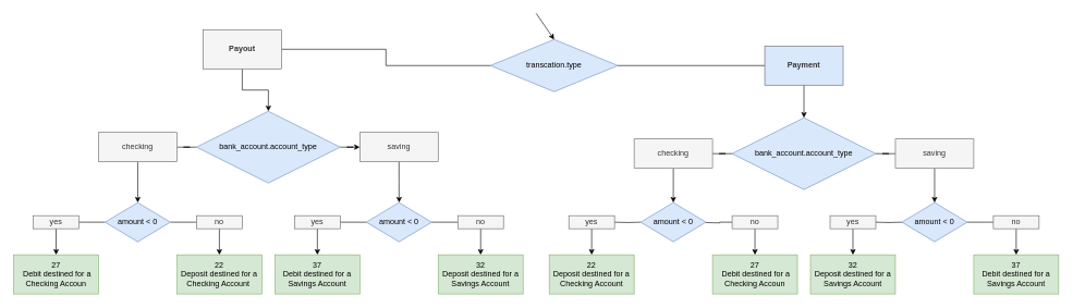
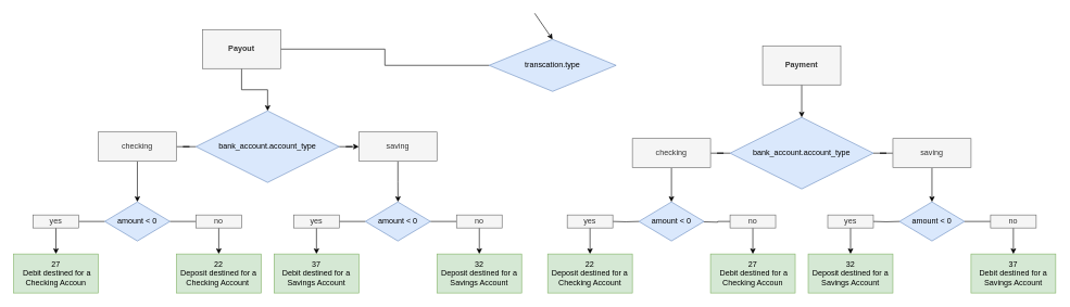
  <mxCell id="0" />
  <mxCell id="1" parent="0" />
  <mxCell id="2" style="edgeStyle=orthogonalEdgeStyle;rounded=0;orthogonalLoop=1;jettySize=auto;html=1;entryX=0;entryY=0.5;entryDx=0;entryDy=0;" edge="1" parent="1" source="4" target="6"><mxGeometry relative="1" as="geometry" /></mxCell>
  <mxCell id="3" style="edgeStyle=orthogonalEdgeStyle;rounded=0;orthogonalLoop=1;jettySize=auto;html=1;entryX=1;entryY=0.5;entryDx=0;entryDy=0;endArrow=none;endFill=0;" edge="1" parent="1" source="4" target="8"><mxGeometry relative="1" as="geometry" /></mxCell>
  <mxCell id="4" value="bank_account.account_type" style="rhombus;whiteSpace=wrap;html=1;fillColor=#dae8fc;strokeColor=#6c8ebf;" vertex="1" parent="1"><mxGeometry x="300" y="170" width="220" height="110" as="geometry" /></mxCell>
  <mxCell id="5" style="edgeStyle=orthogonalEdgeStyle;rounded=0;orthogonalLoop=1;jettySize=auto;html=1;entryX=0.5;entryY=0;entryDx=0;entryDy=0;" edge="1" parent="1" source="6"><mxGeometry relative="1" as="geometry"><mxPoint x="610.176" y="310" as="targetPoint" /></mxGeometry></mxCell>
  <mxCell id="6" value="saving" style="rounded=0;whiteSpace=wrap;html=1;fillColor=#f5f5f5;strokeColor=#666666;fontColor=#333333;" vertex="1" parent="1"><mxGeometry x="550" y="202.5" width="120" height="45" as="geometry" /></mxCell>
  <mxCell id="7" style="edgeStyle=orthogonalEdgeStyle;rounded=0;orthogonalLoop=1;jettySize=auto;html=1;entryX=0.5;entryY=0;entryDx=0;entryDy=0;" edge="1" parent="1" source="8" target="11"><mxGeometry relative="1" as="geometry" /></mxCell>
  <mxCell id="8" value="checking" style="rounded=0;whiteSpace=wrap;html=1;fillColor=#f5f5f5;strokeColor=#666666;fontColor=#333333;" vertex="1" parent="1"><mxGeometry x="150" y="202.5" width="120" height="45" as="geometry" /></mxCell>
  <mxCell id="9" style="edgeStyle=orthogonalEdgeStyle;rounded=0;orthogonalLoop=1;jettySize=auto;html=1;entryX=0;entryY=0.5;entryDx=0;entryDy=0;endArrow=none;endFill=0;" edge="1" parent="1" source="11" target="15"><mxGeometry relative="1" as="geometry" /></mxCell>
  <mxCell id="10" value="" style="edgeStyle=orthogonalEdgeStyle;rounded=0;orthogonalLoop=1;jettySize=auto;html=1;endArrow=none;endFill=0;" edge="1" parent="1" source="11" target="13"><mxGeometry relative="1" as="geometry" /></mxCell>
  <mxCell id="11" value="amount &amp;lt; 0" style="rhombus;whiteSpace=wrap;html=1;fillColor=#dae8fc;strokeColor=#6c8ebf;" vertex="1" parent="1"><mxGeometry x="160" y="310" width="100" height="60" as="geometry" /></mxCell>
  <mxCell id="12" style="edgeStyle=orthogonalEdgeStyle;rounded=0;orthogonalLoop=1;jettySize=auto;html=1;" edge="1" parent="1" source="13" target="16"><mxGeometry relative="1" as="geometry" /></mxCell>
  <mxCell id="13" value="yes" style="rounded=0;whiteSpace=wrap;html=1;fillColor=#f5f5f5;strokeColor=#666666;fontColor=#333333;" vertex="1" parent="1"><mxGeometry x="50" y="330" width="70" height="20" as="geometry" /></mxCell>
  <mxCell id="14" style="edgeStyle=orthogonalEdgeStyle;rounded=0;orthogonalLoop=1;jettySize=auto;html=1;" edge="1" parent="1" source="15" target="17"><mxGeometry relative="1" as="geometry" /></mxCell>
  <mxCell id="15" value="no" style="rounded=0;whiteSpace=wrap;html=1;fillColor=#f5f5f5;strokeColor=#666666;fontColor=#333333;" vertex="1" parent="1"><mxGeometry x="300" y="330" width="70" height="20" as="geometry" /></mxCell>
  <mxCell id="16" value="27&lt;br&gt;&amp;nbsp;Debit destined for a Checking Accoun" style="rounded=0;whiteSpace=wrap;html=1;fillColor=#d5e8d4;strokeColor=#82b366;" vertex="1" parent="1"><mxGeometry x="20" y="390" width="130" height="60" as="geometry" /></mxCell>
  <mxCell id="17" value="22&lt;br&gt;Deposit destined for a Checking Account&amp;nbsp;" style="rounded=0;whiteSpace=wrap;html=1;fillColor=#d5e8d4;strokeColor=#82b366;" vertex="1" parent="1"><mxGeometry x="270" y="390" width="130" height="60" as="geometry" /></mxCell>
  <mxCell id="18" style="edgeStyle=orthogonalEdgeStyle;rounded=0;orthogonalLoop=1;jettySize=auto;html=1;entryX=0;entryY=0.5;entryDx=0;entryDy=0;endArrow=none;endFill=0;" edge="1" parent="1" source="20" target="24"><mxGeometry relative="1" as="geometry" /></mxCell>
  <mxCell id="19" style="edgeStyle=orthogonalEdgeStyle;rounded=0;orthogonalLoop=1;jettySize=auto;html=1;entryX=1;entryY=0.5;entryDx=0;entryDy=0;endArrow=none;endFill=0;" edge="1" parent="1" source="20" target="22"><mxGeometry relative="1" as="geometry" /></mxCell>
  <mxCell id="20" value="amount &amp;lt; 0" style="rhombus;whiteSpace=wrap;html=1;fillColor=#dae8fc;strokeColor=#6c8ebf;" vertex="1" parent="1"><mxGeometry x="560" y="310" width="100" height="60" as="geometry" /></mxCell>
  <mxCell id="21" style="edgeStyle=orthogonalEdgeStyle;rounded=0;orthogonalLoop=1;jettySize=auto;html=1;entryX=0.5;entryY=0;entryDx=0;entryDy=0;" edge="1" parent="1" source="22" target="25"><mxGeometry relative="1" as="geometry" /></mxCell>
  <mxCell id="22" value="yes" style="rounded=0;whiteSpace=wrap;html=1;fillColor=#f5f5f5;strokeColor=#666666;fontColor=#333333;" vertex="1" parent="1"><mxGeometry x="450" y="330" width="70" height="20" as="geometry" /></mxCell>
  <mxCell id="23" style="edgeStyle=orthogonalEdgeStyle;rounded=0;orthogonalLoop=1;jettySize=auto;html=1;" edge="1" parent="1" source="24" target="26"><mxGeometry relative="1" as="geometry" /></mxCell>
  <mxCell id="24" value="no" style="rounded=0;whiteSpace=wrap;html=1;fillColor=#f5f5f5;strokeColor=#666666;fontColor=#333333;" vertex="1" parent="1"><mxGeometry x="700" y="330" width="70" height="20" as="geometry" /></mxCell>
  <mxCell id="25" value="37&lt;br&gt; Debit destined for a Savings Account" style="rounded=0;whiteSpace=wrap;html=1;fillColor=#d5e8d4;strokeColor=#82b366;" vertex="1" parent="1"><mxGeometry x="420" y="390" width="130" height="60" as="geometry" /></mxCell>
  <mxCell id="26" value="32&lt;br&gt;Deposit destined for a Savings Account" style="rounded=0;whiteSpace=wrap;html=1;fillColor=#d5e8d4;strokeColor=#82b366;" vertex="1" parent="1"><mxGeometry x="670" y="390" width="130" height="60" as="geometry" /></mxCell>
  <mxCell id="27" style="edgeStyle=orthogonalEdgeStyle;rounded=0;orthogonalLoop=1;jettySize=auto;html=1;entryX=1;entryY=0.5;entryDx=0;entryDy=0;endArrow=none;endFill=0;" edge="1" parent="1" source="29" target="31"><mxGeometry relative="1" as="geometry" /></mxCell>
- <mxCell id="28" style="edgeStyle=orthogonalEdgeStyle;rounded=0;orthogonalLoop=1;jettySize=auto;html=1;entryX=0;entryY=0.5;entryDx=0;entryDy=0;endArrow=none;endFill=0;" edge="1" parent="1" source="29" target="42"><mxGeometry relative="1" as="geometry" /></mxCell>
  <mxCell id="29" value="transcation.type" style="rhombus;whiteSpace=wrap;html=1;fillColor=#dae8fc;strokeColor=#6c8ebf;" vertex="1" parent="1"><mxGeometry x="750" y="60" width="195" height="80" as="geometry" /></mxCell>
  <mxCell id="30" style="edgeStyle=orthogonalEdgeStyle;rounded=0;orthogonalLoop=1;jettySize=auto;html=1;" edge="1" parent="1" source="31" target="4"><mxGeometry relative="1" as="geometry" /></mxCell>
  <mxCell id="31" value="Payout" style="rounded=0;whiteSpace=wrap;html=1;fillColor=#f5f5f5;strokeColor=#666666;fontColor=#333333;fontStyle=1" vertex="1" parent="1"><mxGeometry x="310" y="45" width="120" height="60" as="geometry" /></mxCell>
  <mxCell id="32" style="edgeStyle=orthogonalEdgeStyle;rounded=0;orthogonalLoop=1;jettySize=auto;html=1;entryX=0;entryY=0.5;entryDx=0;entryDy=0;endArrow=none;endFill=0;" edge="1" parent="1" source="34" target="36"><mxGeometry relative="1" as="geometry" /></mxCell>
  <mxCell id="33" style="edgeStyle=orthogonalEdgeStyle;rounded=0;orthogonalLoop=1;jettySize=auto;html=1;entryX=1;entryY=0.5;entryDx=0;entryDy=0;endArrow=none;endFill=0;" edge="1" parent="1" source="34" target="38"><mxGeometry relative="1" as="geometry" /></mxCell>
  <mxCell id="34" value="bank_account.account_type" style="rhombus;whiteSpace=wrap;html=1;fillColor=#dae8fc;strokeColor=#6c8ebf;" vertex="1" parent="1"><mxGeometry x="1120" y="180" width="220" height="110" as="geometry" /></mxCell>
  <mxCell id="35" style="edgeStyle=orthogonalEdgeStyle;rounded=0;orthogonalLoop=1;jettySize=auto;html=1;entryX=0.5;entryY=0;entryDx=0;entryDy=0;endArrow=classic;endFill=1;" edge="1" parent="1" source="36" target="46"><mxGeometry relative="1" as="geometry" /></mxCell>
  <mxCell id="36" value="saving" style="rounded=0;whiteSpace=wrap;html=1;fillColor=#f5f5f5;strokeColor=#666666;fontColor=#333333;" vertex="1" parent="1"><mxGeometry x="1370" y="212.5" width="120" height="45" as="geometry" /></mxCell>
  <mxCell id="37" style="edgeStyle=orthogonalEdgeStyle;rounded=0;orthogonalLoop=1;jettySize=auto;html=1;entryX=0.5;entryY=0;entryDx=0;entryDy=0;endArrow=classic;endFill=1;" edge="1" parent="1" source="38" target="44"><mxGeometry relative="1" as="geometry" /></mxCell>
  <mxCell id="38" value="checking" style="rounded=0;whiteSpace=wrap;html=1;fillColor=#f5f5f5;strokeColor=#666666;fontColor=#333333;" vertex="1" parent="1"><mxGeometry x="970" y="212.5" width="120" height="45" as="geometry" /></mxCell>
  <mxCell id="39" value="27&lt;br&gt;&amp;nbsp;Debit destined for a Checking Accoun" style="rounded=0;whiteSpace=wrap;html=1;fillColor=#d5e8d4;strokeColor=#82b366;" vertex="1" parent="1"><mxGeometry x="1090" y="390" width="130" height="60" as="geometry" /></mxCell>
  <mxCell id="40" value="37&lt;br&gt; Debit destined for a Savings Account" style="rounded=0;whiteSpace=wrap;html=1;fillColor=#d5e8d4;strokeColor=#82b366;" vertex="1" parent="1"><mxGeometry x="1490" y="390" width="130" height="60" as="geometry" /></mxCell>
  <mxCell id="41" style="edgeStyle=orthogonalEdgeStyle;rounded=0;orthogonalLoop=1;jettySize=auto;html=1;entryX=0.5;entryY=0;entryDx=0;entryDy=0;" edge="1" parent="1" source="42" target="34"><mxGeometry relative="1" as="geometry" /></mxCell>
- <mxCell id="42" value="Payment" style="rounded=0;whiteSpace=wrap;html=1;fillColor=#dae8fc;strokeColor=#666666;fontColor=#333333;fontStyle=1;" vertex="1" parent="1"><mxGeometry x="1170" y="70" width="120" height="60" as="geometry" /></mxCell>
+ <mxCell id="42" value="Payment" style="rounded=0;whiteSpace=wrap;html=1;fillColor=#f5f5f5;strokeColor=#666666;fontColor=#333333;fontStyle=1" vertex="1" parent="1"><mxGeometry x="1170" y="70" width="120" height="60" as="geometry" /></mxCell>
  <mxCell id="43" value="" style="endArrow=classic;html=1;entryX=0.5;entryY=0;entryDx=0;entryDy=0;" edge="1" parent="1" target="29"><mxGeometry width="50" height="50" relative="1" as="geometry"><mxPoint x="820" y="20" as="sourcePoint" /><mxPoint x="220" y="570" as="targetPoint" /></mxGeometry></mxCell>
  <mxCell id="44" value="amount &amp;lt; 0" style="rhombus;whiteSpace=wrap;html=1;fillColor=#dae8fc;strokeColor=#6c8ebf;" vertex="1" parent="1"><mxGeometry x="980" y="310" width="100" height="60" as="geometry" /></mxCell>
  <mxCell id="45" style="edgeStyle=orthogonalEdgeStyle;rounded=0;orthogonalLoop=1;jettySize=auto;html=1;entryX=0;entryY=0.5;entryDx=0;entryDy=0;endArrow=none;endFill=0;" edge="1" parent="1" source="46" target="57"><mxGeometry relative="1" as="geometry" /></mxCell>
  <mxCell id="46" value="amount &amp;lt; 0" style="rhombus;whiteSpace=wrap;html=1;fillColor=#dae8fc;strokeColor=#6c8ebf;" vertex="1" parent="1"><mxGeometry x="1380" y="310" width="100" height="60" as="geometry" /></mxCell>
  <mxCell id="47" value="" style="edgeStyle=orthogonalEdgeStyle;rounded=0;orthogonalLoop=1;jettySize=auto;html=1;endArrow=none;endFill=0;" edge="1" parent="1" target="49"><mxGeometry relative="1" as="geometry"><mxPoint x="980" y="340" as="sourcePoint" /></mxGeometry></mxCell>
  <mxCell id="48" value="" style="edgeStyle=orthogonalEdgeStyle;rounded=0;orthogonalLoop=1;jettySize=auto;html=1;endArrow=classic;endFill=1;" edge="1" parent="1" source="49" target="58"><mxGeometry relative="1" as="geometry" /></mxCell>
  <mxCell id="49" value="yes" style="rounded=0;whiteSpace=wrap;html=1;fillColor=#f5f5f5;strokeColor=#666666;fontColor=#333333;" vertex="1" parent="1"><mxGeometry x="870" y="330" width="70" height="20" as="geometry" /></mxCell>
  <mxCell id="50" style="edgeStyle=orthogonalEdgeStyle;rounded=0;orthogonalLoop=1;jettySize=auto;html=1;entryX=0;entryY=0.5;entryDx=0;entryDy=0;endArrow=none;endFill=0;" edge="1" parent="1" target="52"><mxGeometry relative="1" as="geometry"><mxPoint x="1080.02" y="340.588" as="sourcePoint" /></mxGeometry></mxCell>
  <mxCell id="51" style="edgeStyle=orthogonalEdgeStyle;rounded=0;orthogonalLoop=1;jettySize=auto;html=1;entryX=0.5;entryY=0;entryDx=0;entryDy=0;endArrow=classic;endFill=1;" edge="1" parent="1" source="52" target="39"><mxGeometry relative="1" as="geometry" /></mxCell>
  <mxCell id="52" value="no" style="rounded=0;whiteSpace=wrap;html=1;fillColor=#f5f5f5;strokeColor=#666666;fontColor=#333333;" vertex="1" parent="1"><mxGeometry x="1120" y="330" width="70" height="20" as="geometry" /></mxCell>
  <mxCell id="53" value="" style="edgeStyle=orthogonalEdgeStyle;rounded=0;orthogonalLoop=1;jettySize=auto;html=1;endArrow=none;endFill=0;" edge="1" parent="1" target="55"><mxGeometry relative="1" as="geometry"><mxPoint x="1380" y="340" as="sourcePoint" /></mxGeometry></mxCell>
  <mxCell id="54" value="" style="edgeStyle=orthogonalEdgeStyle;rounded=0;orthogonalLoop=1;jettySize=auto;html=1;endArrow=classic;endFill=1;" edge="1" parent="1" source="55" target="59"><mxGeometry relative="1" as="geometry" /></mxCell>
  <mxCell id="55" value="yes" style="rounded=0;whiteSpace=wrap;html=1;fillColor=#f5f5f5;strokeColor=#666666;fontColor=#333333;" vertex="1" parent="1"><mxGeometry x="1270" y="330" width="70" height="20" as="geometry" /></mxCell>
  <mxCell id="56" style="edgeStyle=orthogonalEdgeStyle;rounded=0;orthogonalLoop=1;jettySize=auto;html=1;entryX=0.5;entryY=0;entryDx=0;entryDy=0;endArrow=classic;endFill=1;" edge="1" parent="1" source="57" target="40"><mxGeometry relative="1" as="geometry" /></mxCell>
  <mxCell id="57" value="no" style="rounded=0;whiteSpace=wrap;html=1;fillColor=#f5f5f5;strokeColor=#666666;fontColor=#333333;" vertex="1" parent="1"><mxGeometry x="1520" y="330" width="70" height="20" as="geometry" /></mxCell>
  <mxCell id="58" value="22&lt;br&gt;Deposit destined for a Checking Account" style="rounded=0;whiteSpace=wrap;html=1;fillColor=#d5e8d4;strokeColor=#82b366;" vertex="1" parent="1"><mxGeometry x="840" y="390" width="130" height="60" as="geometry" /></mxCell>
  <mxCell id="59" value="32&lt;br&gt;Deposit destined for a Savings Account" style="rounded=0;whiteSpace=wrap;html=1;fillColor=#d5e8d4;strokeColor=#82b366;" vertex="1" parent="1"><mxGeometry x="1240" y="390" width="130" height="60" as="geometry" /></mxCell>
